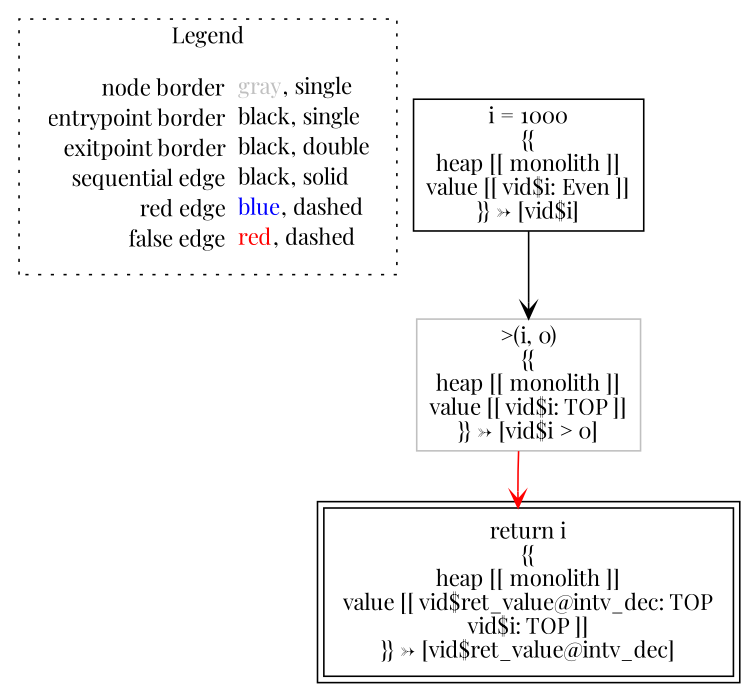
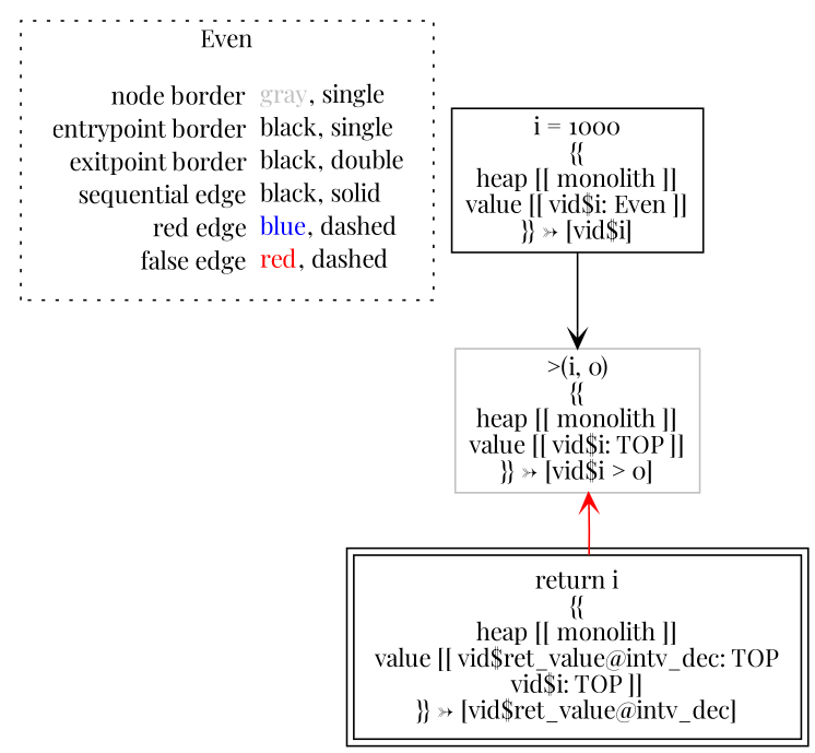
  digraph {
    fontname="Playfair Display"
    node [fontname="Playfair Display" shape=rect color=black]
    edge [arrowhead=vee fontname="Playfair Display" style=solid]
    n1 [label=<<table border="0" cellpadding="2" cellspacing="0" cellborder="0"><tr><td align="right">node border&nbsp;</td><td align="left"><font color="gray">gray</font>, single</td></tr><tr><td align="right">entrypoint border&nbsp;</td><td align="left"><font color="black">black</font>, single</td></tr><tr><td align="right">exitpoint border&nbsp;</td><td align="left"><font color="black">black</font>, double</td></tr><tr><td align="right">sequential edge&nbsp;</td><td align="left"><font color="black">black</font>, solid</td></tr><tr><td align="right">red edge&nbsp;</td><td align="left"><font color="blue">blue</font>, dashed</td></tr><tr><td align="right">false edge&nbsp;</td><td align="left"><font color="red">red</font>, dashed</td></tr></table>> shape=plaintext color=""]
    n2 [label=<i = 1000<BR/>{{<BR/>heap [[ monolith ]]<BR/>value [[ vid$i: Even ]]<BR/>}} -&gt; [vid$i]>]
    n3 [color=gray label=<&gt;(i, 0)<BR/>{{<BR/>heap [[ monolith ]]<BR/>value [[ vid$i: TOP ]]<BR/>}} -&gt; [vid$i &gt; 0]>]
    n4 [label=<return i<BR/>{{<BR/>heap [[ monolith ]]<BR/>value [[ vid$ret_value@intv_dec: TOP<BR/>vid$i: TOP ]]<BR/>}} -&gt; [vid$ret_value@intv_dec]> peripheries=2]
    subgraph cluster_1 {
-     label=Legend
+     label=Even
      style=dotted
      n1
    }
    n2 -> n3 [color=black]
-   n3 -> n4 [color=red]
+   n4 -> n3 [color=red]
  }
